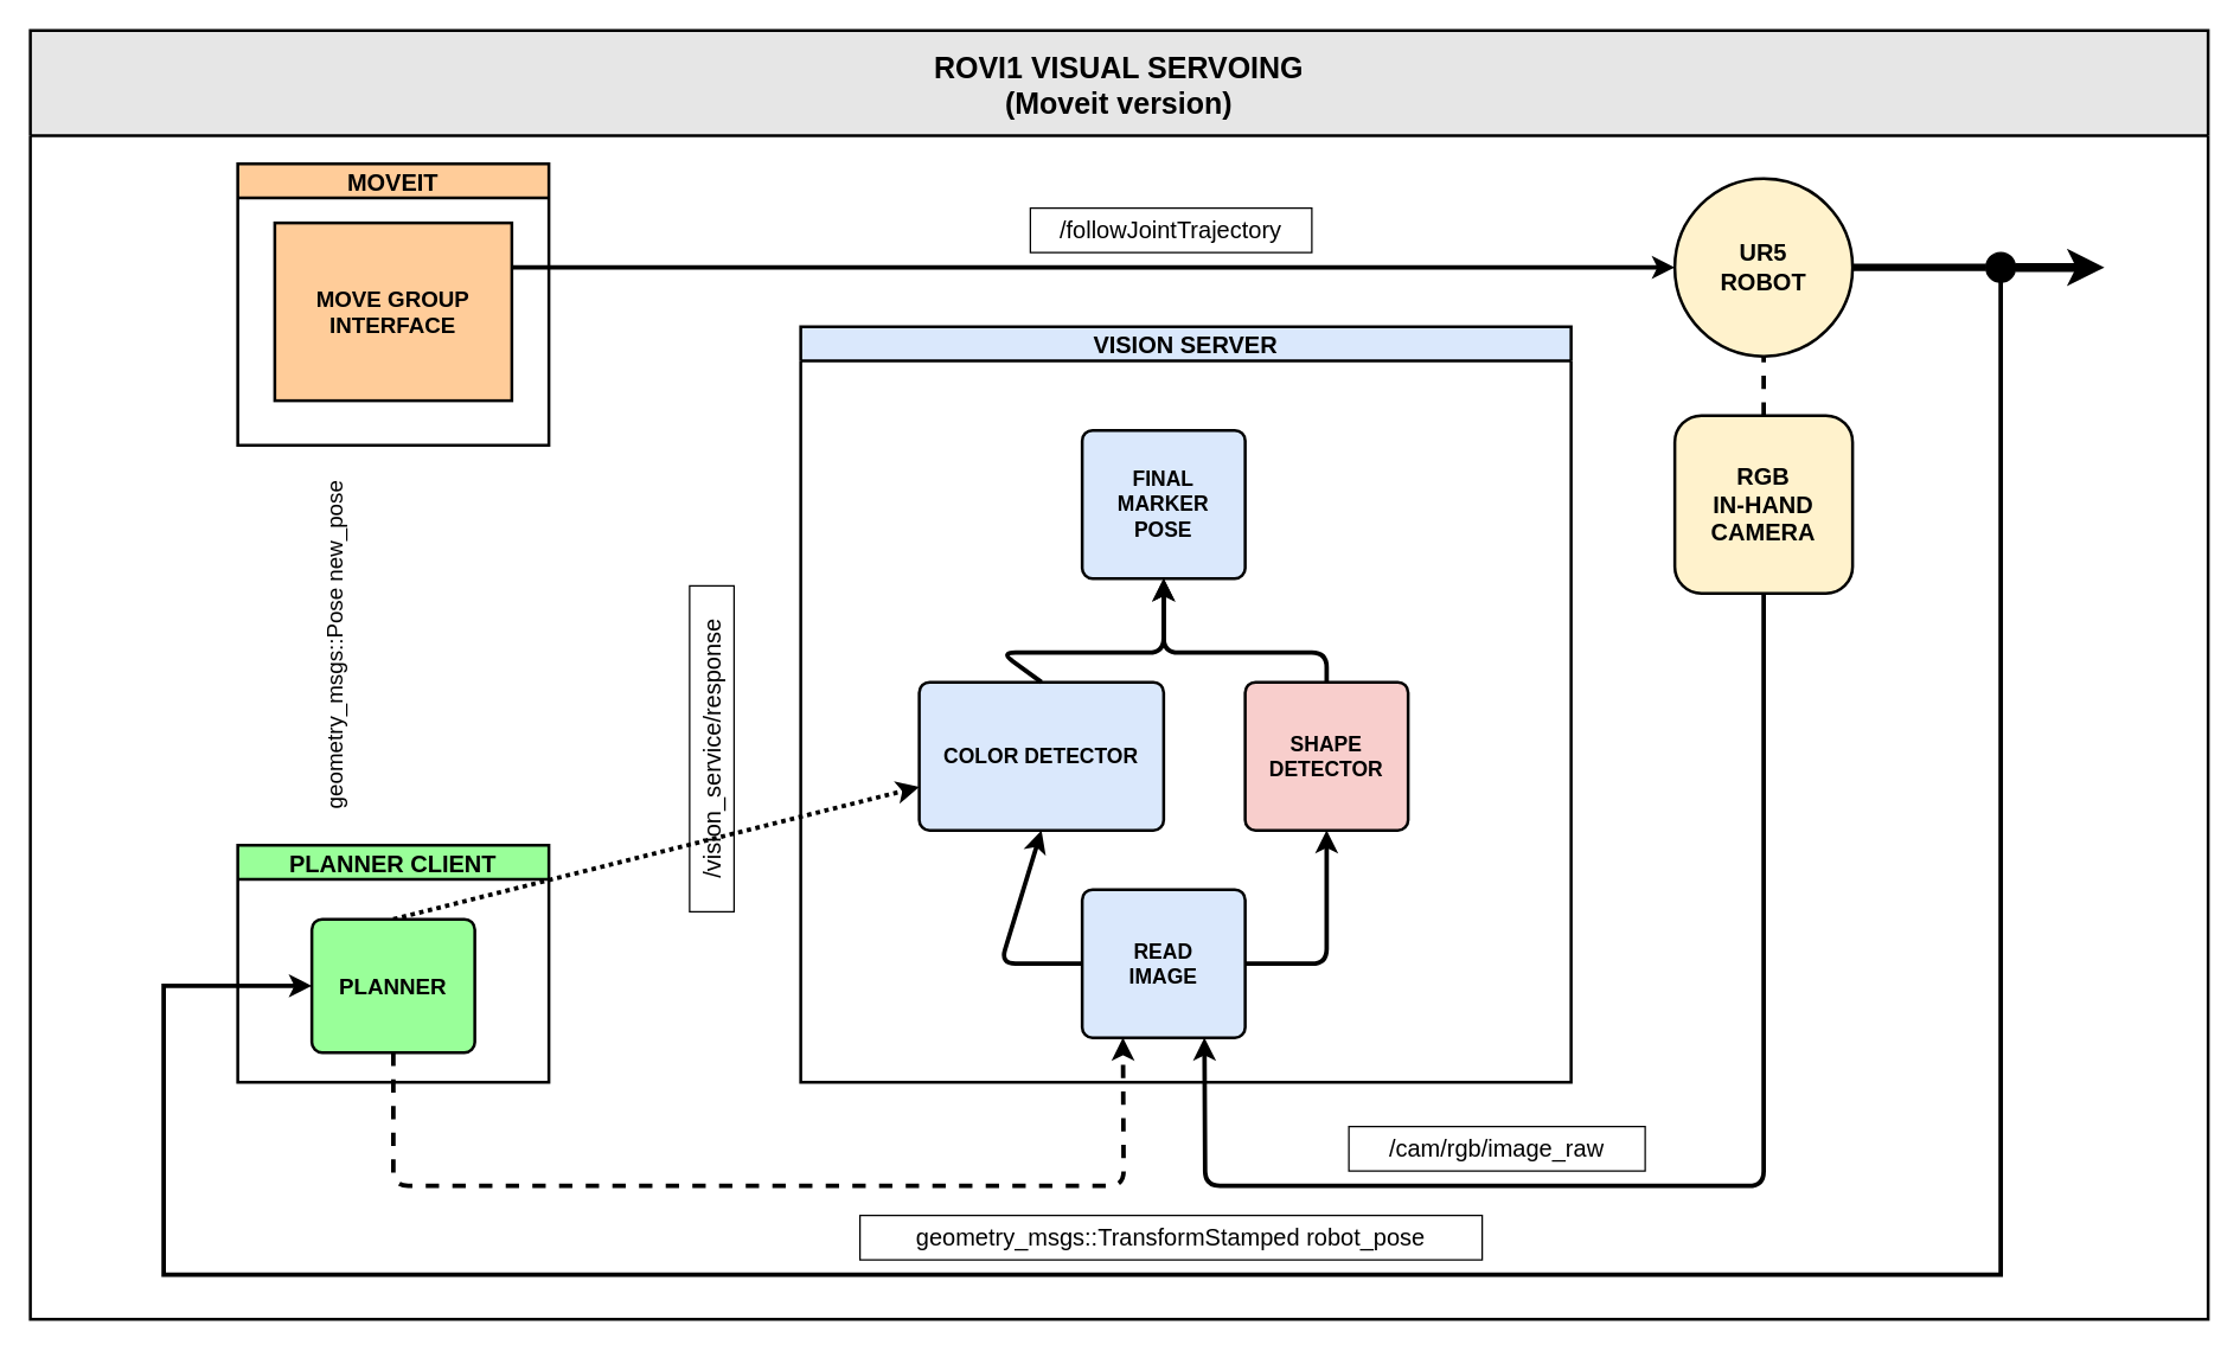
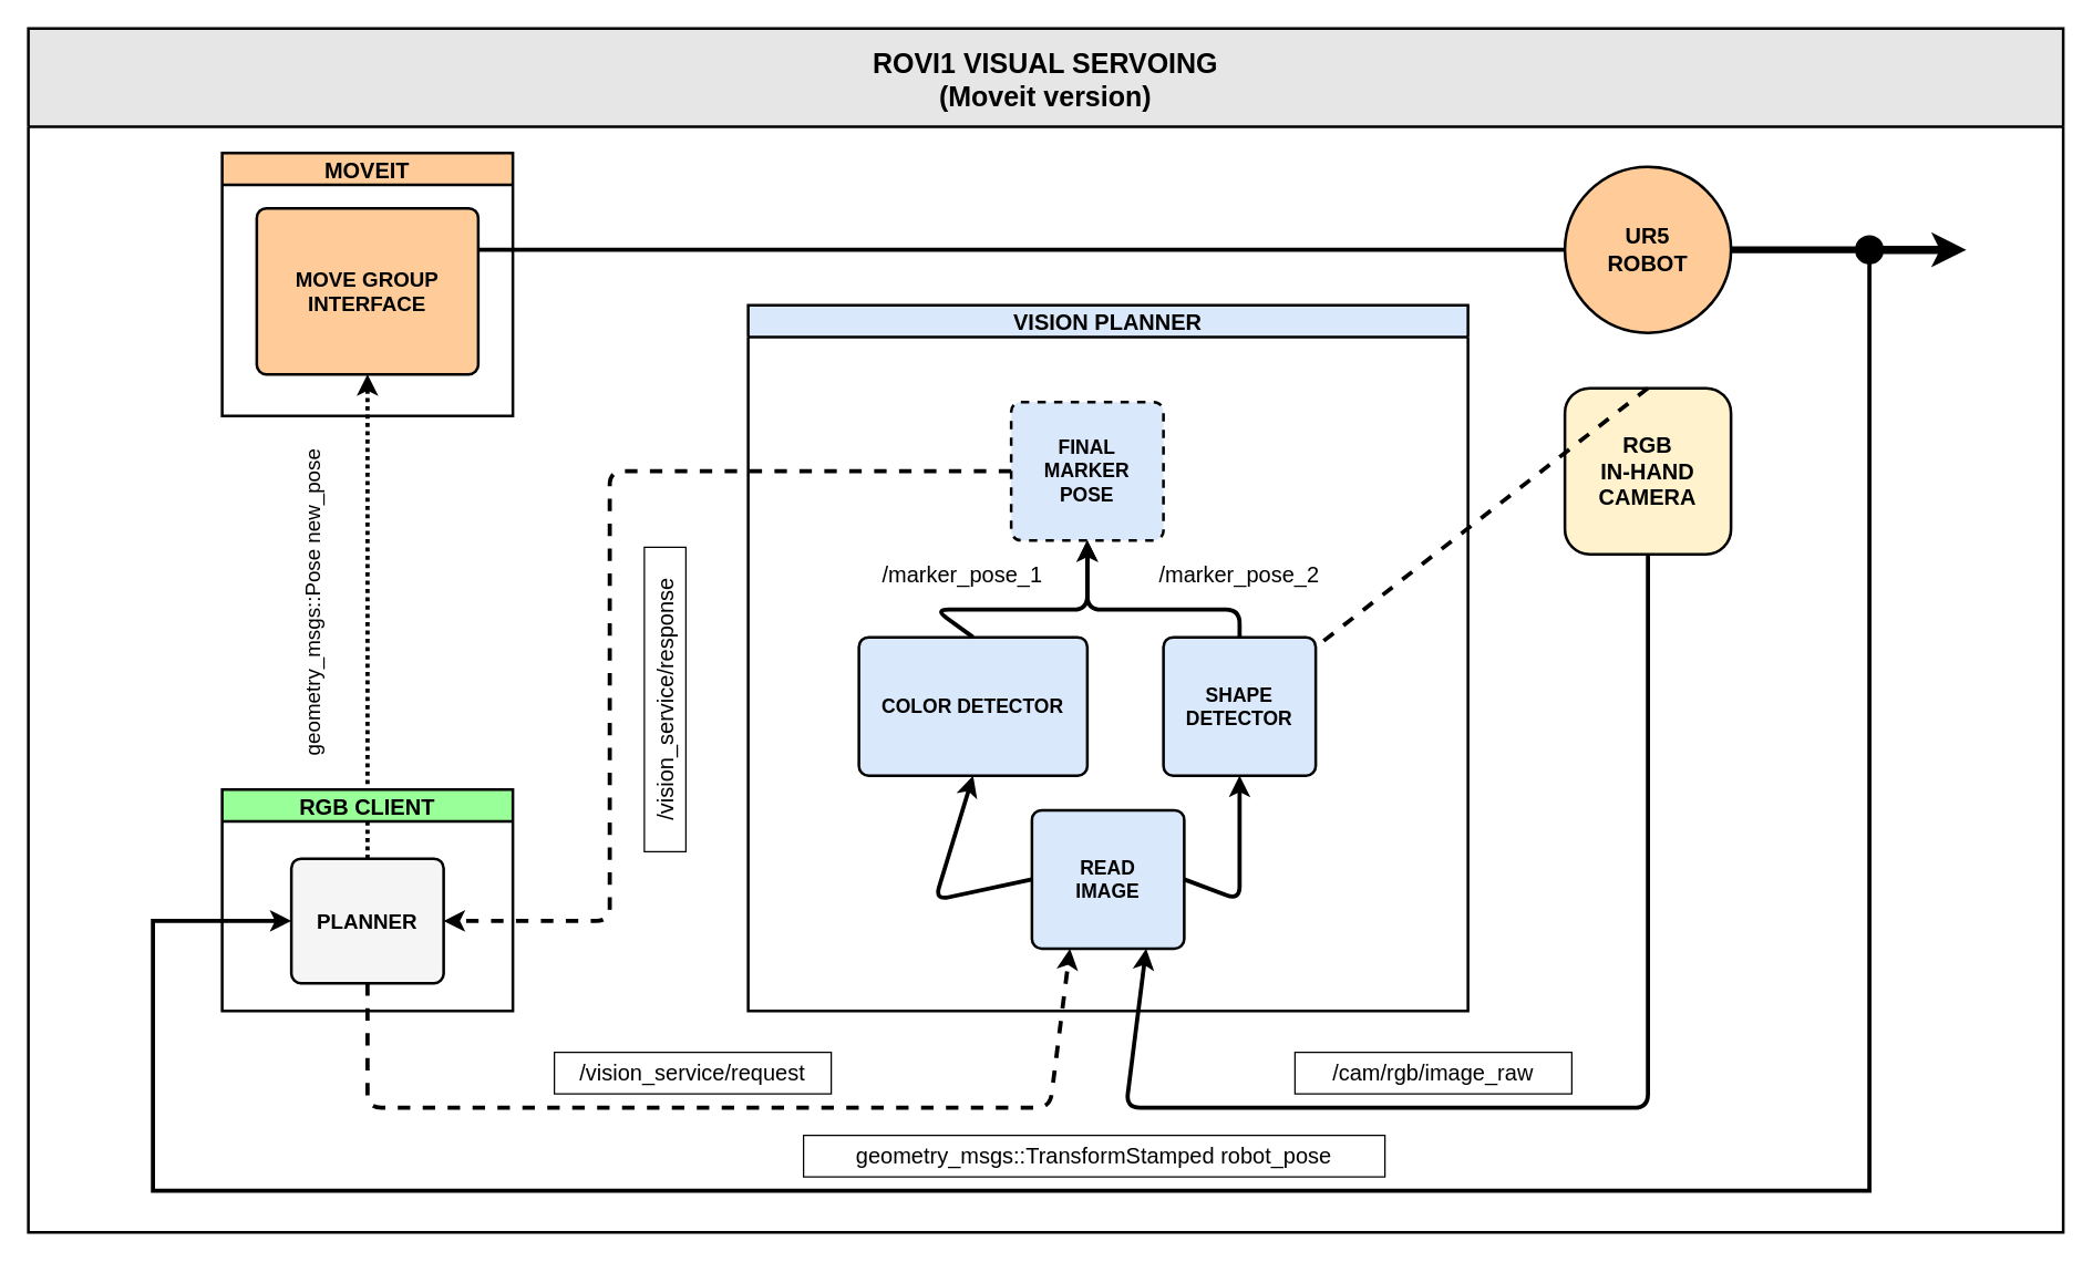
  <mxCell id="0" />
  <mxCell id="1" parent="0" />
  <mxCell id="2" value="ROVI1 VISUAL SERVOING&#10;(Moveit version)" style="swimlane;strokeColor=#000000;strokeWidth=2;fillColor=#E6E6E6;fontSize=20;startSize=71;" parent="1" vertex="1"><mxGeometry x="20" y="20" width="1470" height="870" as="geometry" /></mxCell>
- <mxCell id="3" value="" style="endArrow=classic;html=1;strokeWidth=3;exitX=0.5;exitY=0;exitDx=0;exitDy=0;dashed=1;dashPattern=1 1;" edge="1" parent="2" source="20" target="5"><mxGeometry width="50" height="50" relative="1" as="geometry"><mxPoint x="570" y="480" as="sourcePoint" /><mxPoint x="620" y="430" as="targetPoint" /></mxGeometry></mxCell>
- <mxCell id="4" value="VISION SERVER" style="swimlane;startSize=23;fillColor=#dae8fc;strokeColor=#000000;fontSize=16;strokeWidth=2;" parent="2" vertex="1"><mxGeometry x="520" y="200" width="520" height="510" as="geometry" /></mxCell>
+ <mxCell id="3" value="" style="endArrow=classic;html=1;strokeWidth=3;exitX=0.5;exitY=0;exitDx=0;exitDy=0;entryX=0.5;entryY=1;entryDx=0;entryDy=0;dashed=1;dashPattern=1 1;" edge="1" parent="2" source="20" target="23"><mxGeometry width="50" height="50" relative="1" as="geometry"><mxPoint x="570" y="480" as="sourcePoint" /><mxPoint x="620" y="430" as="targetPoint" /></mxGeometry></mxCell>
+ <mxCell id="4" value="VISION PLANNER" style="swimlane;startSize=23;fillColor=#dae8fc;strokeColor=#000000;fontSize=16;strokeWidth=2;" parent="2" vertex="1"><mxGeometry x="520" y="200" width="520" height="510" as="geometry" /></mxCell>
  <mxCell id="5" value="&lt;font size=&quot;1&quot;&gt;&lt;b style=&quot;font-size: 14px&quot;&gt;COLOR DETECTOR&lt;br&gt;&lt;/b&gt;&lt;/font&gt;" style="rounded=1;whiteSpace=wrap;html=1;absoluteArcSize=1;arcSize=14;strokeWidth=2;fillColor=#dae8fc;strokeColor=#000000;" parent="4" vertex="1"><mxGeometry x="80" y="240" width="165" height="100" as="geometry" /></mxCell>
- <mxCell id="6" value="&lt;font size=&quot;1&quot;&gt;&lt;b style=&quot;font-size: 14px&quot;&gt;SHAPE DETECTOR&lt;br&gt;&lt;/b&gt;&lt;/font&gt;" style="rounded=1;whiteSpace=wrap;html=1;absoluteArcSize=1;arcSize=14;strokeWidth=2;fillColor=#f8cecc;strokeColor=#000000;" vertex="1" parent="4"><mxGeometry x="300" y="240" width="110" height="100" as="geometry" /></mxCell>
- <mxCell id="7" value="&lt;div&gt;&lt;font size=&quot;1&quot;&gt;&lt;b style=&quot;font-size: 14px&quot;&gt;READ&lt;/b&gt;&lt;/font&gt;&lt;/div&gt;&lt;div&gt;&lt;font size=&quot;1&quot;&gt;&lt;b style=&quot;font-size: 14px&quot;&gt;IMAGE&lt;/b&gt;&lt;/font&gt;&lt;/div&gt;" style="rounded=1;whiteSpace=wrap;html=1;absoluteArcSize=1;arcSize=14;strokeWidth=2;fillColor=#dae8fc;strokeColor=#000000;" vertex="1" parent="4"><mxGeometry x="190" y="380" width="110" height="100" as="geometry" /></mxCell>
+ <mxCell id="6" value="&lt;font size=&quot;1&quot;&gt;&lt;b style=&quot;font-size: 14px&quot;&gt;SHAPE DETECTOR&lt;br&gt;&lt;/b&gt;&lt;/font&gt;" style="rounded=1;whiteSpace=wrap;html=1;absoluteArcSize=1;arcSize=14;strokeWidth=2;fillColor=#dae8fc;strokeColor=#000000;" vertex="1" parent="4"><mxGeometry x="300" y="240" width="110" height="100" as="geometry" /></mxCell>
+ <mxCell id="7" value="&lt;div&gt;&lt;font size=&quot;1&quot;&gt;&lt;b style=&quot;font-size: 14px&quot;&gt;READ&lt;/b&gt;&lt;/font&gt;&lt;/div&gt;&lt;div&gt;&lt;font size=&quot;1&quot;&gt;&lt;b style=&quot;font-size: 14px&quot;&gt;IMAGE&lt;/b&gt;&lt;/font&gt;&lt;/div&gt;" style="rounded=1;whiteSpace=wrap;html=1;absoluteArcSize=1;arcSize=14;strokeWidth=2;fillColor=#dae8fc;strokeColor=#000000;" vertex="1" parent="4"><mxGeometry x="205" y="365" width="110" height="100" as="geometry" /></mxCell>
  <mxCell id="8" value="" style="endArrow=classic;html=1;strokeWidth=3;exitX=0;exitY=0.5;exitDx=0;exitDy=0;entryX=0.5;entryY=1;entryDx=0;entryDy=0;" edge="1" parent="4" source="7" target="5"><mxGeometry width="50" height="50" relative="1" as="geometry"><mxPoint x="50" y="170" as="sourcePoint" /><mxPoint x="100" y="120" as="targetPoint" /><Array as="points"><mxPoint x="135" y="430" /></Array></mxGeometry></mxCell>
  <mxCell id="9" value="" style="endArrow=classic;html=1;strokeWidth=3;exitX=1;exitY=0.5;exitDx=0;exitDy=0;entryX=0.5;entryY=1;entryDx=0;entryDy=0;" edge="1" parent="4" source="7" target="6"><mxGeometry width="50" height="50" relative="1" as="geometry"><mxPoint x="50" y="170" as="sourcePoint" /><mxPoint x="100" y="120" as="targetPoint" /><Array as="points"><mxPoint x="355" y="430" /></Array></mxGeometry></mxCell>
- <mxCell id="10" value="&lt;div&gt;&lt;font size=&quot;1&quot;&gt;&lt;b style=&quot;font-size: 14px&quot;&gt;FINAL&lt;/b&gt;&lt;/font&gt;&lt;/div&gt;&lt;div&gt;&lt;font size=&quot;1&quot;&gt;&lt;b style=&quot;font-size: 14px&quot;&gt;MARKER&lt;br&gt;&lt;/b&gt;&lt;/font&gt;&lt;/div&gt;&lt;div&gt;&lt;font size=&quot;1&quot;&gt;&lt;b style=&quot;font-size: 14px&quot;&gt;POSE&lt;/b&gt;&lt;/font&gt;&lt;/div&gt;" style="rounded=1;whiteSpace=wrap;html=1;absoluteArcSize=1;arcSize=14;strokeWidth=2;fillColor=#dae8fc;strokeColor=#000000;" vertex="1" parent="4"><mxGeometry x="190" y="70" width="110" height="100" as="geometry" /></mxCell>
+ <mxCell id="10" value="&lt;div&gt;&lt;font size=&quot;1&quot;&gt;&lt;b style=&quot;font-size: 14px&quot;&gt;FINAL&lt;/b&gt;&lt;/font&gt;&lt;/div&gt;&lt;div&gt;&lt;font size=&quot;1&quot;&gt;&lt;b style=&quot;font-size: 14px&quot;&gt;MARKER&lt;br&gt;&lt;/b&gt;&lt;/font&gt;&lt;/div&gt;&lt;div&gt;&lt;font size=&quot;1&quot;&gt;&lt;b style=&quot;font-size: 14px&quot;&gt;POSE&lt;/b&gt;&lt;/font&gt;&lt;/div&gt;" style="rounded=1;whiteSpace=wrap;html=1;absoluteArcSize=1;arcSize=14;strokeWidth=2;fillColor=#dae8fc;strokeColor=#000000;dashed=1;" vertex="1" parent="4"><mxGeometry x="190" y="70" width="110" height="100" as="geometry" /></mxCell>
  <mxCell id="11" value="" style="endArrow=classic;html=1;strokeWidth=3;exitX=0.5;exitY=0;exitDx=0;exitDy=0;entryX=0.5;entryY=1;entryDx=0;entryDy=0;" edge="1" parent="4" source="5" target="10"><mxGeometry width="50" height="50" relative="1" as="geometry"><mxPoint x="50" y="150" as="sourcePoint" /><mxPoint x="100" y="100" as="targetPoint" /><Array as="points"><mxPoint x="135" y="220" /><mxPoint x="245" y="220" /></Array></mxGeometry></mxCell>
  <mxCell id="12" value="" style="endArrow=classic;html=1;strokeWidth=3;exitX=0.5;exitY=0;exitDx=0;exitDy=0;entryX=0.5;entryY=1;entryDx=0;entryDy=0;" edge="1" parent="4" source="6" target="10"><mxGeometry width="50" height="50" relative="1" as="geometry"><mxPoint x="50" y="150" as="sourcePoint" /><mxPoint x="100" y="100" as="targetPoint" /><Array as="points"><mxPoint x="355" y="220" /><mxPoint x="245" y="220" /></Array></mxGeometry></mxCell>
- <mxCell id="15" value="&lt;div&gt;&lt;b&gt;UR5&lt;/b&gt;&lt;/div&gt;&lt;div&gt;&lt;b&gt;ROBOT&lt;br&gt;&lt;/b&gt;&lt;/div&gt;" style="ellipse;whiteSpace=wrap;html=1;aspect=fixed;strokeColor=#000000;strokeWidth=2;fillColor=#fff2cc;fontSize=16;" parent="2" vertex="1"><mxGeometry x="1110" y="100" width="120" height="120" as="geometry" /></mxCell>
+ <mxCell id="13" value="/marker_pose_2" style="text;html=1;strokeColor=none;fillColor=none;align=center;verticalAlign=middle;whiteSpace=wrap;rounded=0;fontSize=16;" vertex="1" parent="4"><mxGeometry x="290" y="180" width="130" height="30" as="geometry" /></mxCell>
+ <mxCell id="14" value="/marker_pose_1" style="text;html=1;strokeColor=none;fillColor=none;align=center;verticalAlign=middle;whiteSpace=wrap;rounded=0;fontSize=16;" vertex="1" parent="4"><mxGeometry x="90" y="180" width="130" height="30" as="geometry" /></mxCell>
+ <mxCell id="15" value="&lt;div&gt;&lt;b&gt;UR5&lt;/b&gt;&lt;/div&gt;&lt;div&gt;&lt;b&gt;ROBOT&lt;br&gt;&lt;/b&gt;&lt;/div&gt;" style="ellipse;whiteSpace=wrap;html=1;aspect=fixed;strokeColor=#000000;strokeWidth=2;fillColor=#ffcc99;fontSize=16;" parent="2" vertex="1"><mxGeometry x="1110" y="100" width="120" height="120" as="geometry" /></mxCell>
  <mxCell id="16" value="&lt;div&gt;&lt;b&gt;RGB&lt;/b&gt;&lt;/div&gt;&lt;div&gt;&lt;b&gt;IN-HAND&lt;br&gt;&lt;/b&gt;&lt;/div&gt;&lt;div&gt;&lt;b&gt;CAMERA&lt;br&gt;&lt;/b&gt;&lt;/div&gt;" style="whiteSpace=wrap;html=1;aspect=fixed;strokeColor=#000000;strokeWidth=2;fillColor=#fff2cc;fontSize=16;rounded=1;" parent="2" vertex="1"><mxGeometry x="1110" y="260" width="120" height="120" as="geometry" /></mxCell>
- <mxCell id="17" value="" style="endArrow=none;html=1;entryX=0.5;entryY=1;entryDx=0;entryDy=0;exitX=0.5;exitY=0;exitDx=0;exitDy=0;strokeWidth=3;dashed=1;" edge="1" parent="2" source="16" target="15"><mxGeometry width="50" height="50" relative="1" as="geometry"><mxPoint x="500" y="390" as="sourcePoint" /><mxPoint x="550" y="340" as="targetPoint" /></mxGeometry></mxCell>
+ <mxCell id="17" value="" style="endArrow=none;html=1;exitX=0.5;exitY=0;exitDx=0;exitDy=0;strokeWidth=3;dashed=1;" edge="1" parent="2" source="16" target="6"><mxGeometry width="50" height="50" relative="1" as="geometry"><mxPoint x="500" y="390" as="sourcePoint" /><mxPoint x="550" y="340" as="targetPoint" /></mxGeometry></mxCell>
  <mxCell id="18" value="" style="endArrow=classic;html=1;strokeWidth=3;exitX=0.5;exitY=1;exitDx=0;exitDy=0;entryX=0.75;entryY=1;entryDx=0;entryDy=0;" edge="1" parent="2" source="16" target="7"><mxGeometry width="50" height="50" relative="1" as="geometry"><mxPoint x="570" y="390" as="sourcePoint" /><mxPoint x="620" y="340" as="targetPoint" /><Array as="points"><mxPoint x="1170" y="780" /><mxPoint x="793" y="780" /></Array></mxGeometry></mxCell>
- <mxCell id="19" value="PLANNER CLIENT" style="swimlane;strokeColor=#000000;strokeWidth=2;fillColor=#99FF99;fontSize=16;" vertex="1" parent="2"><mxGeometry x="140" y="550" width="210" height="160" as="geometry" /></mxCell>
- <mxCell id="20" value="&lt;br&gt;&lt;div style=&quot;font-size: 15px&quot;&gt;&lt;font style=&quot;font-size: 15px&quot;&gt;&lt;b&gt;PLANNER&lt;br&gt;&lt;/b&gt;&lt;/font&gt;&lt;/div&gt;&lt;div&gt;&lt;br&gt;&lt;/div&gt;" style="rounded=1;whiteSpace=wrap;html=1;absoluteArcSize=1;arcSize=14;strokeWidth=2;fillColor=#99FF99;strokeColor=#000000;" vertex="1" parent="19"><mxGeometry x="50" y="50" width="110" height="90" as="geometry" /></mxCell>
+ <mxCell id="19" value="RGB CLIENT" style="swimlane;strokeColor=#000000;strokeWidth=2;fillColor=#99FF99;fontSize=16;" vertex="1" parent="2"><mxGeometry x="140" y="550" width="210" height="160" as="geometry" /></mxCell>
+ <mxCell id="20" value="&lt;br&gt;&lt;div style=&quot;font-size: 15px&quot;&gt;&lt;font style=&quot;font-size: 15px&quot;&gt;&lt;b&gt;PLANNER&lt;br&gt;&lt;/b&gt;&lt;/font&gt;&lt;/div&gt;&lt;div&gt;&lt;br&gt;&lt;/div&gt;" style="rounded=1;whiteSpace=wrap;html=1;absoluteArcSize=1;arcSize=14;strokeWidth=2;fillColor=#f5f5f5;strokeColor=#000000;" vertex="1" parent="19"><mxGeometry x="50" y="50" width="110" height="90" as="geometry" /></mxCell>
+ <mxCell id="21" value="" style="endArrow=classic;html=1;strokeWidth=3;exitX=0;exitY=0.5;exitDx=0;exitDy=0;entryX=1;entryY=0.5;entryDx=0;entryDy=0;dashed=1;" edge="1" parent="2" source="10" target="20"><mxGeometry width="50" height="50" relative="1" as="geometry"><mxPoint x="570" y="370" as="sourcePoint" /><mxPoint x="340" y="320" as="targetPoint" /><Array as="points"><mxPoint x="420" y="320" /><mxPoint x="420" y="645" /></Array></mxGeometry></mxCell>
  <mxCell id="22" value="MOVEIT" style="swimlane;strokeColor=#000000;strokeWidth=2;fillColor=#FFCC99;fontSize=16;" vertex="1" parent="2"><mxGeometry x="140" y="90" width="210" height="190" as="geometry" /></mxCell>
- <mxCell id="23" value="&lt;font style=&quot;font-size: 15px&quot;&gt;&lt;b&gt;MOVE GROUP INTERFACE&lt;/b&gt;&lt;/font&gt;" style="whiteSpace=wrap;html=1;absoluteArcSize=1;arcSize=14;strokeWidth=2;fillColor=#FFCC99;strokeColor=#000000;rounded=0;" vertex="1" parent="22"><mxGeometry x="25" y="40" width="160" height="120" as="geometry" /></mxCell>
+ <mxCell id="23" value="&lt;font style=&quot;font-size: 15px&quot;&gt;&lt;b&gt;MOVE GROUP INTERFACE&lt;/b&gt;&lt;/font&gt;" style="rounded=1;whiteSpace=wrap;html=1;absoluteArcSize=1;arcSize=14;strokeWidth=2;fillColor=#FFCC99;strokeColor=#000000;" vertex="1" parent="22"><mxGeometry x="25" y="40" width="160" height="120" as="geometry" /></mxCell>
  <mxCell id="24" style="edgeStyle=orthogonalEdgeStyle;rounded=0;orthogonalLoop=1;jettySize=auto;html=1;entryX=0;entryY=0.5;entryDx=0;entryDy=0;strokeWidth=3;" edge="1" parent="2" target="20"><mxGeometry relative="1" as="geometry"><mxPoint x="1330" y="160" as="sourcePoint" /><Array as="points"><mxPoint x="1330" y="840" /><mxPoint x="90" y="840" /><mxPoint x="90" y="645" /></Array></mxGeometry></mxCell>
  <mxCell id="25" value="" style="endArrow=classic;html=1;strokeWidth=3;exitX=0.5;exitY=1;exitDx=0;exitDy=0;entryX=0.25;entryY=1;entryDx=0;entryDy=0;dashed=1;" edge="1" parent="2" source="20" target="7"><mxGeometry width="50" height="50" relative="1" as="geometry"><mxPoint x="570" y="480" as="sourcePoint" /><mxPoint x="500" y="770" as="targetPoint" /><Array as="points"><mxPoint x="245" y="780" /><mxPoint x="738" y="780" /></Array></mxGeometry></mxCell>
- <mxCell id="26" value="" style="endArrow=classic;html=1;strokeWidth=3;exitX=1;exitY=0.25;exitDx=0;exitDy=0;entryX=0;entryY=0.5;entryDx=0;entryDy=0;" edge="1" parent="2" source="23" target="15"><mxGeometry width="50" height="50" relative="1" as="geometry"><mxPoint x="570" y="480" as="sourcePoint" /><mxPoint x="620" y="430" as="targetPoint" /></mxGeometry></mxCell>
- <mxCell id="27" value="/cam/rgb/image_raw" style="text;html=1;strokeColor=#000000;fillColor=none;align=center;verticalAlign=middle;whiteSpace=wrap;rounded=0;fontSize=16;" vertex="1" parent="2"><mxGeometry x="890" y="740" width="200" height="30" as="geometry" /></mxCell>
+ <mxCell id="26" value="" style="endArrow=none;html=1;strokeWidth=3;exitX=1;exitY=0.25;exitDx=0;exitDy=0;entryX=0;entryY=0.5;entryDx=0;entryDy=0;" edge="1" parent="2" source="23" target="15"><mxGeometry width="50" height="50" relative="1" as="geometry"><mxPoint x="570" y="480" as="sourcePoint" /><mxPoint x="620" y="430" as="targetPoint" /></mxGeometry></mxCell>
+ <mxCell id="27" value="/cam/rgb/image_raw" style="text;html=1;strokeColor=#000000;fillColor=none;align=center;verticalAlign=middle;whiteSpace=wrap;rounded=0;fontSize=16;" vertex="1" parent="2"><mxGeometry x="915" y="740" width="200" height="30" as="geometry" /></mxCell>
  <mxCell id="28" style="edgeStyle=orthogonalEdgeStyle;rounded=0;orthogonalLoop=1;jettySize=auto;html=1;strokeWidth=6;exitX=1;exitY=0.5;exitDx=0;exitDy=0;" edge="1" parent="2" source="29"><mxGeometry relative="1" as="geometry"><mxPoint x="1400" y="160" as="targetPoint" /></mxGeometry></mxCell>
  <mxCell id="29" value="" style="ellipse;whiteSpace=wrap;html=1;aspect=fixed;fillColor=#000000;" vertex="1" parent="2"><mxGeometry x="1320" y="150" width="20" height="20" as="geometry" /></mxCell>
  <mxCell id="30" value="" style="endArrow=none;html=1;strokeWidth=5;exitX=1;exitY=0.5;exitDx=0;exitDy=0;entryX=0;entryY=0.5;entryDx=0;entryDy=0;" edge="1" parent="2" source="15" target="29"><mxGeometry width="50" height="50" relative="1" as="geometry"><mxPoint x="570" y="480" as="sourcePoint" /><mxPoint x="620" y="430" as="targetPoint" /></mxGeometry></mxCell>
  <mxCell id="31" value="geometry_msgs::TransformStamped robot_pose" style="text;html=1;strokeColor=#000000;fillColor=none;align=center;verticalAlign=middle;whiteSpace=wrap;rounded=0;fontSize=16;rotation=0;" vertex="1" parent="2"><mxGeometry x="560" y="800" width="420" height="30" as="geometry" /></mxCell>
  <mxCell id="32" value="&lt;font style=&quot;font-size: 15px&quot;&gt;geometry_msgs::Pose new_pose&lt;/font&gt;" style="text;html=1;strokeColor=none;fillColor=none;align=center;verticalAlign=middle;whiteSpace=wrap;rounded=0;fontSize=16;rotation=-90;" vertex="1" parent="2"><mxGeometry x="80" y="400" width="250" height="30" as="geometry" /></mxCell>
+ <mxCell id="33" value="/vision_service/request" style="text;html=1;strokeColor=#000000;fillColor=none;align=center;verticalAlign=middle;whiteSpace=wrap;rounded=0;fontSize=16;" vertex="1" parent="2"><mxGeometry x="380" y="740" width="200" height="30" as="geometry" /></mxCell>
  <mxCell id="34" value="&lt;div&gt;/vision_service/response&lt;/div&gt;" style="text;html=1;strokeColor=#000000;fillColor=none;align=center;verticalAlign=middle;whiteSpace=wrap;rounded=0;fontSize=16;rotation=-90;" vertex="1" parent="2"><mxGeometry x="350" y="470" width="220" height="30" as="geometry" /></mxCell>
- <mxCell id="35" value="&lt;div&gt;/followJointTrajectory&lt;/div&gt;" style="text;html=1;strokeColor=#000000;fillColor=none;align=center;verticalAlign=middle;whiteSpace=wrap;rounded=0;fontSize=16;" vertex="1" parent="2"><mxGeometry x="675" y="120" width="190" height="30" as="geometry" /></mxCell>
